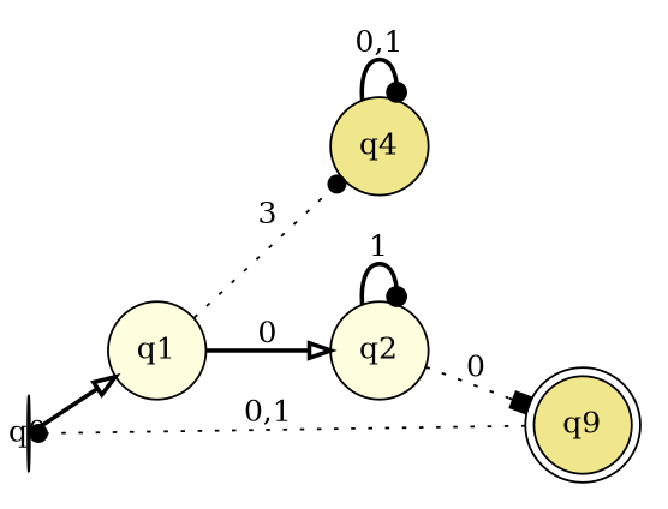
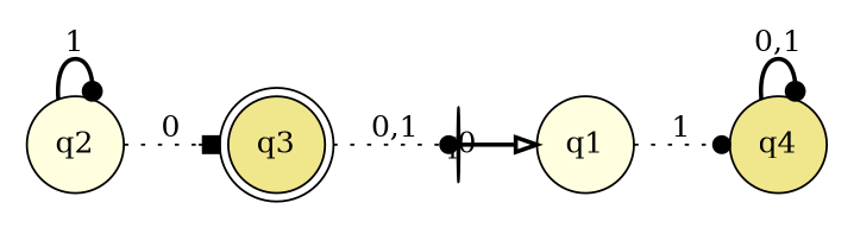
  digraph {
    rankdir=LR
    node [fillcolor=khaki style=filled shape=circle]
    edge [arrowhead=dot style=bold]
    q0 [fixedsize=true width=0 shape=""]
    q1 [fillcolor=lightyellow]
    q4
    q2 [fillcolor=lightyellow]
-   q3 [shape=doublecircle label=q9]
+   q3 [shape=doublecircle]
    q0 -> q1 [arrowhead=onormal]
-   q1 -> q4 [label=3 style=dotted]
-   q1 -> q2 [arrowhead=onormal label=0]
+   q1 -> q4 [label=1 style=dotted]
    q4 -> q4 [label="0,1"]
    q2 -> q2 [label=1]
    q2 -> q3 [arrowhead=box label=0 style=dotted]
    q3 -> q0 [label="0,1" style=dotted]
  }
